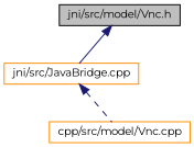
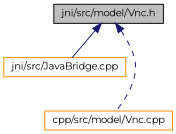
  digraph {
    fontname=Montserrat
    node [color=darkorange fillcolor=white fontname=Montserrat fontsize=10 shape=record style=filled]
    edge [color=midnightblue dir=back fontname=Montserrat fontsize=10 labelfontname=Helvetica labelfontsize=10]
    n1 [color=black fillcolor=grey75 fontcolor=black height=0.2 label="jni/src/model/Vnc.h" width=0.4]
    n2 [height=0.2 label="jni/src/JavaBridge.cpp" width=0.4]
    n3 [height=0.2 label="cpp/src/model/Vnc.cpp" width=0.4]
    n1 -> n2 [style=solid]
-   n2 -> n3 [style=dashed]
+   n1 -> n3 [style=dashed]
  }
